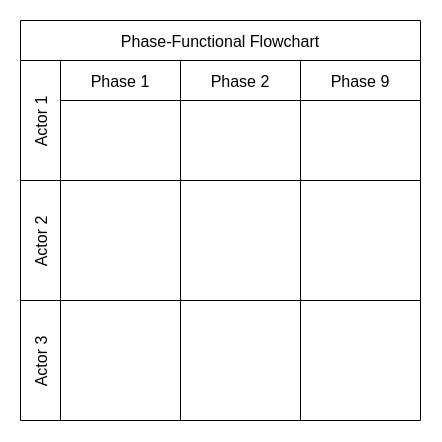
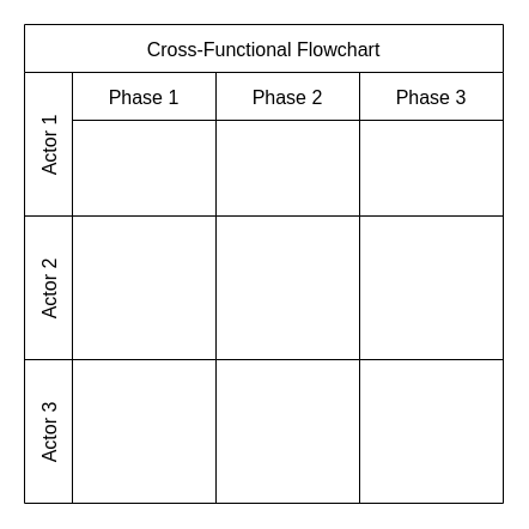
  <mxCell id="0" />
  <mxCell id="1" parent="0" />
- <mxCell id="2" value="Phase-Functional Flowchart" style="shape=table;childLayout=tableLayout;startSize=40;collapsible=0;recursiveResize=0;expand=0;fontSize=16;" vertex="1" parent="1"><mxGeometry x="20" width="400" height="400" as="geometry" y="20" /></mxCell>
+ <mxCell id="2" value="Cross-Functional Flowchart" style="shape=table;childLayout=tableLayout;startSize=40;collapsible=0;recursiveResize=0;expand=0;fontSize=16;" vertex="1" parent="1"><mxGeometry x="20" width="400" height="400" as="geometry" y="20" /></mxCell>
  <mxCell id="3" value="Actor 1" style="shape=tableRow;horizontal=0;swimlaneHead=0;swimlaneBody=0;top=0;left=0;strokeColor=inherit;bottom=0;right=0;dropTarget=0;fontStyle=0;fillColor=none;points=[[0,0.5],[1,0.5]];portConstraint=eastwest;startSize=40;collapsible=0;recursiveResize=0;expand=0;fontSize=16;" vertex="1" parent="2"><mxGeometry y="40" width="400" height="120" as="geometry" /></mxCell>
  <mxCell id="4" value="Phase 1" style="swimlane;swimlaneHead=0;swimlaneBody=0;fontStyle=0;strokeColor=inherit;connectable=0;fillColor=none;startSize=40;collapsible=0;recursiveResize=0;expand=0;fontSize=16;" vertex="1" parent="3"><mxGeometry x="40" width="120" height="120" as="geometry"><mxRectangle width="120" height="120" as="alternateBounds" /></mxGeometry></mxCell>
  <mxCell id="5" value="Phase 2" style="swimlane;swimlaneHead=0;swimlaneBody=0;fontStyle=0;strokeColor=inherit;connectable=0;fillColor=none;startSize=40;collapsible=0;recursiveResize=0;expand=0;fontSize=16;" vertex="1" parent="3"><mxGeometry x="160" width="120" height="120" as="geometry"><mxRectangle width="120" height="120" as="alternateBounds" /></mxGeometry></mxCell>
- <mxCell id="6" value="Phase 9" style="swimlane;swimlaneHead=0;swimlaneBody=0;fontStyle=0;strokeColor=inherit;connectable=0;fillColor=none;startSize=40;collapsible=0;recursiveResize=0;expand=0;fontSize=16;" vertex="1" parent="3"><mxGeometry x="280" width="120" height="120" as="geometry"><mxRectangle width="120" height="120" as="alternateBounds" /></mxGeometry></mxCell>
+ <mxCell id="6" value="Phase 3" style="swimlane;swimlaneHead=0;swimlaneBody=0;fontStyle=0;strokeColor=inherit;connectable=0;fillColor=none;startSize=40;collapsible=0;recursiveResize=0;expand=0;fontSize=16;" vertex="1" parent="3"><mxGeometry x="280" width="120" height="120" as="geometry"><mxRectangle width="120" height="120" as="alternateBounds" /></mxGeometry></mxCell>
  <mxCell id="7" value="Actor 2" style="shape=tableRow;horizontal=0;swimlaneHead=0;swimlaneBody=0;top=0;left=0;strokeColor=inherit;bottom=0;right=0;dropTarget=0;fontStyle=0;fillColor=none;points=[[0,0.5],[1,0.5]];portConstraint=eastwest;startSize=40;collapsible=0;recursiveResize=0;expand=0;fontSize=16;" vertex="1" parent="2"><mxGeometry y="160" width="400" height="120" as="geometry" /></mxCell>
  <mxCell id="8" value="" style="swimlane;swimlaneHead=0;swimlaneBody=0;fontStyle=0;connectable=0;strokeColor=inherit;fillColor=none;startSize=0;collapsible=0;recursiveResize=0;expand=0;fontSize=16;" vertex="1" parent="7"><mxGeometry x="40" width="120" height="120" as="geometry"><mxRectangle width="120" height="120" as="alternateBounds" /></mxGeometry></mxCell>
  <mxCell id="9" value="" style="swimlane;swimlaneHead=0;swimlaneBody=0;fontStyle=0;connectable=0;strokeColor=inherit;fillColor=none;startSize=0;collapsible=0;recursiveResize=0;expand=0;fontSize=16;" vertex="1" parent="7"><mxGeometry x="160" width="120" height="120" as="geometry"><mxRectangle width="120" height="120" as="alternateBounds" /></mxGeometry></mxCell>
  <mxCell id="10" value="" style="swimlane;swimlaneHead=0;swimlaneBody=0;fontStyle=0;connectable=0;strokeColor=inherit;fillColor=none;startSize=0;collapsible=0;recursiveResize=0;expand=0;fontSize=16;" vertex="1" parent="7"><mxGeometry x="280" width="120" height="120" as="geometry"><mxRectangle width="120" height="120" as="alternateBounds" /></mxGeometry></mxCell>
  <mxCell id="11" value="Actor 3" style="shape=tableRow;horizontal=0;swimlaneHead=0;swimlaneBody=0;top=0;left=0;strokeColor=inherit;bottom=0;right=0;dropTarget=0;fontStyle=0;fillColor=none;points=[[0,0.5],[1,0.5]];portConstraint=eastwest;startSize=40;collapsible=0;recursiveResize=0;expand=0;fontSize=16;" vertex="1" parent="2"><mxGeometry y="280" width="400" height="120" as="geometry" /></mxCell>
  <mxCell id="12" value="" style="swimlane;swimlaneHead=0;swimlaneBody=0;fontStyle=0;connectable=0;strokeColor=inherit;fillColor=none;startSize=0;collapsible=0;recursiveResize=0;expand=0;fontSize=16;" vertex="1" parent="11"><mxGeometry x="40" width="120" height="120" as="geometry"><mxRectangle width="120" height="120" as="alternateBounds" /></mxGeometry></mxCell>
  <mxCell id="13" value="" style="swimlane;swimlaneHead=0;swimlaneBody=0;fontStyle=0;connectable=0;strokeColor=inherit;fillColor=none;startSize=0;collapsible=0;recursiveResize=0;expand=0;fontSize=16;" vertex="1" parent="11"><mxGeometry x="160" width="120" height="120" as="geometry"><mxRectangle width="120" height="120" as="alternateBounds" /></mxGeometry></mxCell>
  <mxCell id="14" value="" style="swimlane;swimlaneHead=0;swimlaneBody=0;fontStyle=0;connectable=0;strokeColor=inherit;fillColor=none;startSize=0;collapsible=0;recursiveResize=0;expand=0;fontSize=16;" vertex="1" parent="11"><mxGeometry x="280" width="120" height="120" as="geometry"><mxRectangle width="120" height="120" as="alternateBounds" /></mxGeometry></mxCell>
